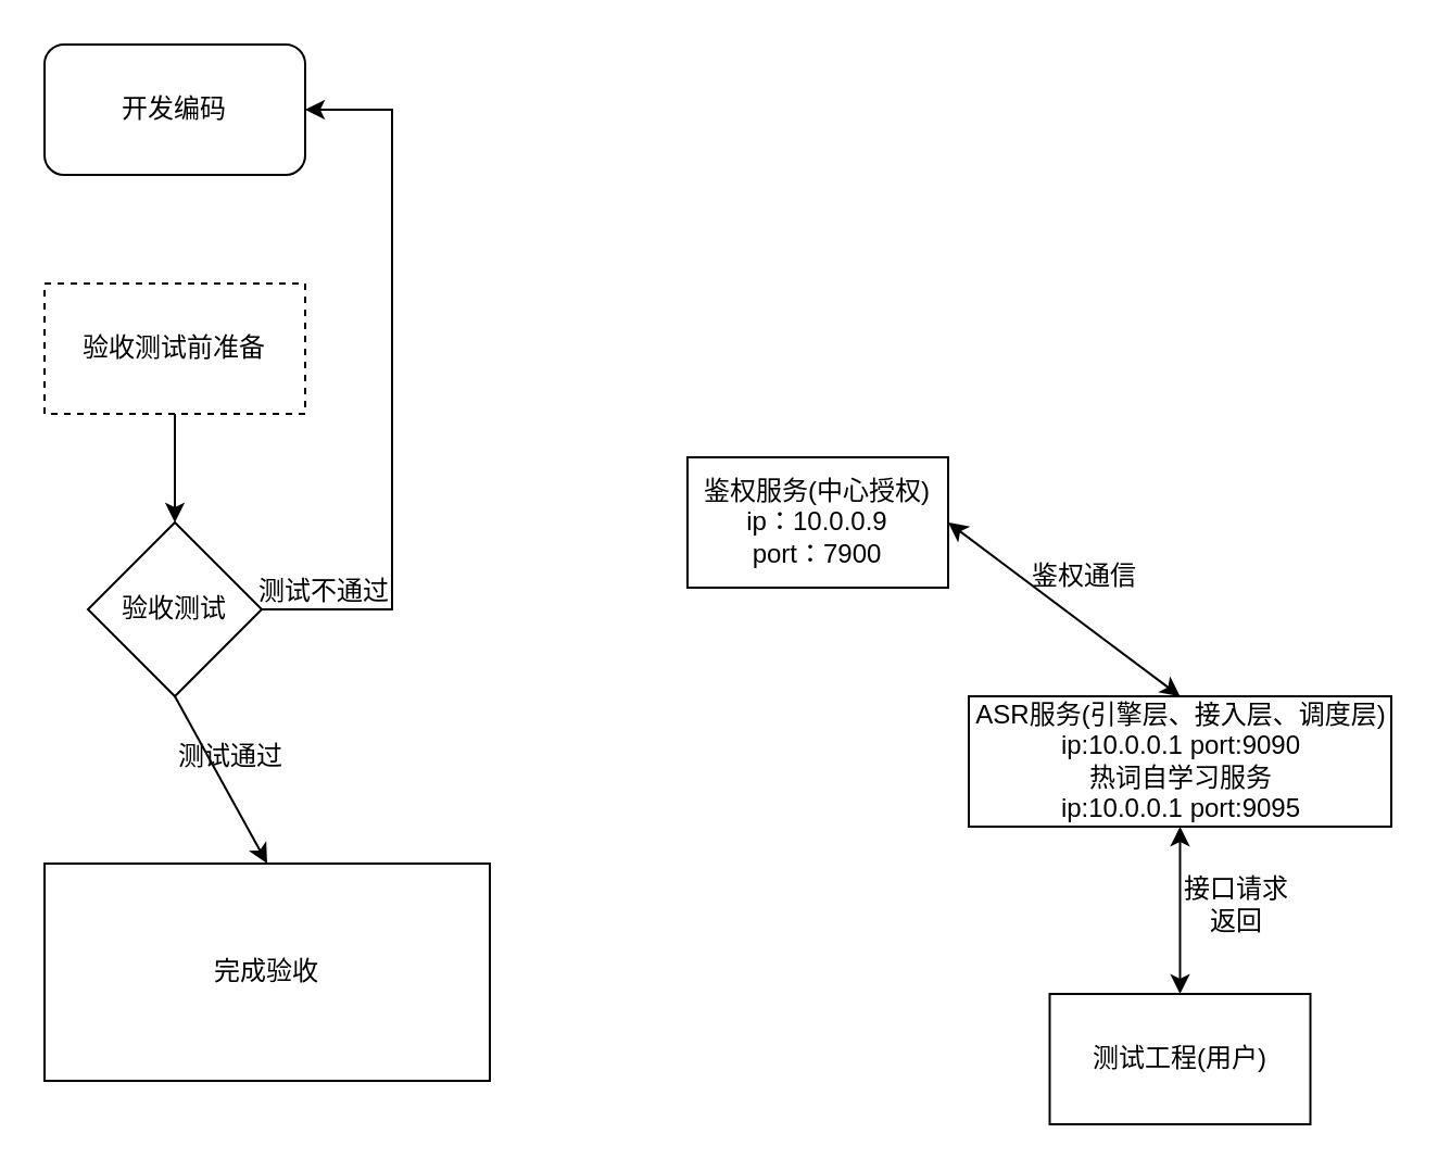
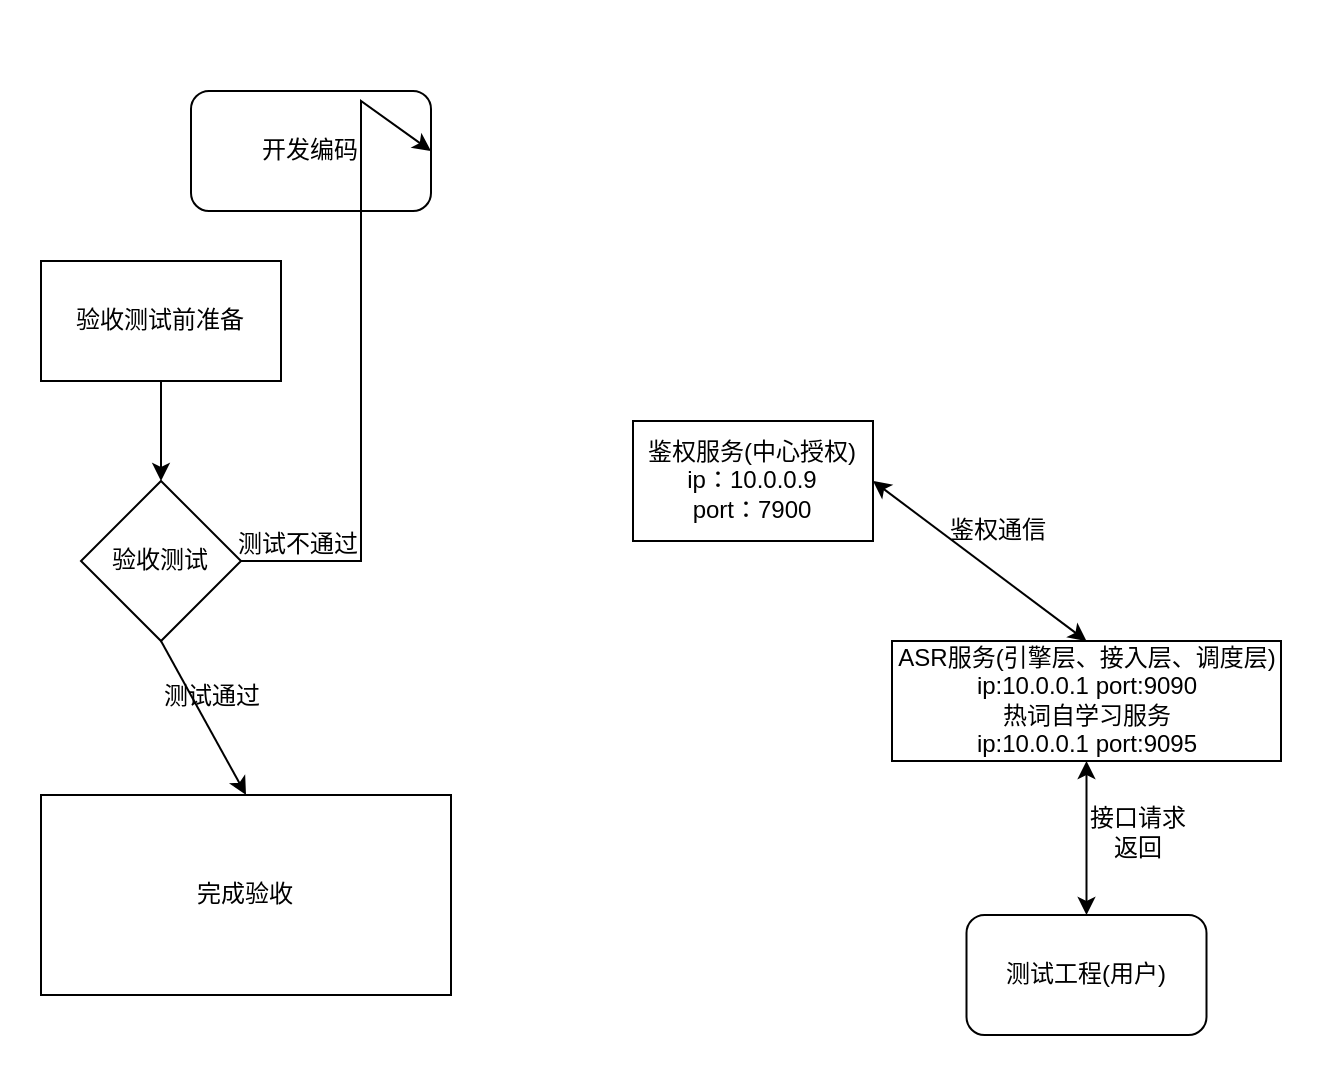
  <mxCell id="0" />
  <mxCell id="1" parent="0" />
- <mxCell id="2" value="开发编码" style="rounded=1;whiteSpace=wrap;html=1;" vertex="1" parent="1"><mxGeometry x="20" y="20" width="120" height="60" as="geometry" /></mxCell>
+ <mxCell id="2" value="开发编码" style="rounded=1;whiteSpace=wrap;html=1;" vertex="1" parent="1"><mxGeometry x="95" y="45" width="120" height="60" as="geometry" /></mxCell>
  <mxCell id="3" value="验收测试" style="rhombus;whiteSpace=wrap;html=1;" vertex="1" parent="1"><mxGeometry x="40" y="240" width="80" height="80" as="geometry" /></mxCell>
  <mxCell id="4" value="" style="endArrow=classic;html=1;rounded=0;entryX=1;entryY=0.5;entryDx=0;entryDy=0;exitX=1;exitY=0.5;exitDx=0;exitDy=0;" edge="1" parent="1" source="3" target="2"><mxGeometry width="50" height="50" relative="1" as="geometry"><mxPoint x="120" y="290" as="sourcePoint" /><mxPoint x="180" y="40" as="targetPoint" /><Array as="points"><mxPoint x="180" y="280" /><mxPoint x="180" y="50" /></Array></mxGeometry></mxCell>
  <mxCell id="5" value="测试不通过" style="text;html=1;strokeColor=none;fillColor=none;align=center;verticalAlign=middle;whiteSpace=wrap;rounded=0;" vertex="1" parent="1"><mxGeometry x="114" y="257" width="70" height="30" as="geometry" /></mxCell>
  <mxCell id="6" value="完成验收" style="rounded=0;whiteSpace=wrap;html=1;" vertex="1" parent="1"><mxGeometry x="20" y="397" width="205" height="100" as="geometry" /></mxCell>
  <mxCell id="7" value="" style="endArrow=classic;html=1;rounded=0;exitX=0.5;exitY=1;exitDx=0;exitDy=0;entryX=0.5;entryY=0;entryDx=0;entryDy=0;" edge="1" parent="1" source="3" target="6"><mxGeometry width="50" height="50" relative="1" as="geometry"><mxPoint x="70" y="190" as="sourcePoint" /><mxPoint x="120" y="140" as="targetPoint" /></mxGeometry></mxCell>
  <mxCell id="8" value="测试通过" style="text;html=1;strokeColor=none;fillColor=none;align=center;verticalAlign=middle;whiteSpace=wrap;rounded=0;" vertex="1" parent="1"><mxGeometry x="76" y="333" width="60" height="30" as="geometry" /></mxCell>
  <mxCell id="9" style="edgeStyle=orthogonalEdgeStyle;rounded=0;orthogonalLoop=1;jettySize=auto;html=1;" edge="1" parent="1" source="10" target="3"><mxGeometry relative="1" as="geometry" /></mxCell>
- <mxCell id="10" value="验收测试前准备" style="rounded=0;whiteSpace=wrap;html=1;dashed=1;" vertex="1" parent="1"><mxGeometry x="20" y="130" width="120" height="60" as="geometry" /></mxCell>
+ <mxCell id="10" value="验收测试前准备" style="rounded=0;whiteSpace=wrap;html=1;" vertex="1" parent="1"><mxGeometry x="20" y="130" width="120" height="60" as="geometry" /></mxCell>
  <mxCell id="11" value="ASR服务(引擎层、接入层、调度层)&lt;br&gt;ip:10.0.0.1 port:9090&lt;br&gt;热词自学习服务&lt;br&gt;ip:10.0.0.1 port:9095" style="rounded=0;whiteSpace=wrap;html=1;" vertex="1" parent="1"><mxGeometry x="445.5" y="320" width="194.5" height="60" as="geometry" /></mxCell>
- <mxCell id="12" value="测试工程(用户)" style="rounded=0;whiteSpace=wrap;html=1;" vertex="1" parent="1"><mxGeometry x="482.75" y="457" width="120" height="60" as="geometry" /></mxCell>
+ <mxCell id="12" value="测试工程(用户)" style="whiteSpace=wrap;html=1;rounded=1;" vertex="1" parent="1"><mxGeometry x="482.75" y="457" width="120" height="60" as="geometry" /></mxCell>
  <mxCell id="13" value="鉴权服务(中心授权)&lt;br&gt;ip：10.0.0.9&lt;br&gt;port：7900" style="rounded=0;whiteSpace=wrap;html=1;" vertex="1" parent="1"><mxGeometry x="316" y="210" width="120" height="60" as="geometry" /></mxCell>
  <mxCell id="14" value="" style="endArrow=classic;startArrow=classic;html=1;rounded=0;entryX=0.5;entryY=0;entryDx=0;entryDy=0;exitX=1;exitY=0.5;exitDx=0;exitDy=0;" edge="1" parent="1" source="13" target="11"><mxGeometry width="50" height="50" relative="1" as="geometry"><mxPoint x="373" y="428" as="sourcePoint" /><mxPoint x="423" y="378" as="targetPoint" /></mxGeometry></mxCell>
  <mxCell id="15" value="鉴权通信" style="text;html=1;strokeColor=none;fillColor=none;align=center;verticalAlign=middle;whiteSpace=wrap;rounded=0;" vertex="1" parent="1"><mxGeometry x="469" y="250" width="60" height="30" as="geometry" /></mxCell>
  <mxCell id="16" value="" style="endArrow=classic;startArrow=classic;html=1;rounded=0;entryX=0.5;entryY=1;entryDx=0;entryDy=0;exitX=0.5;exitY=0;exitDx=0;exitDy=0;" edge="1" parent="1" source="12" target="11"><mxGeometry width="50" height="50" relative="1" as="geometry"><mxPoint x="373" y="428" as="sourcePoint" /><mxPoint x="423" y="378" as="targetPoint" /></mxGeometry></mxCell>
  <mxCell id="17" value="接口请求返回" style="text;html=1;strokeColor=none;fillColor=none;align=center;verticalAlign=middle;whiteSpace=wrap;rounded=0;" vertex="1" parent="1"><mxGeometry x="539" y="401" width="60" height="30" as="geometry" /></mxCell>
